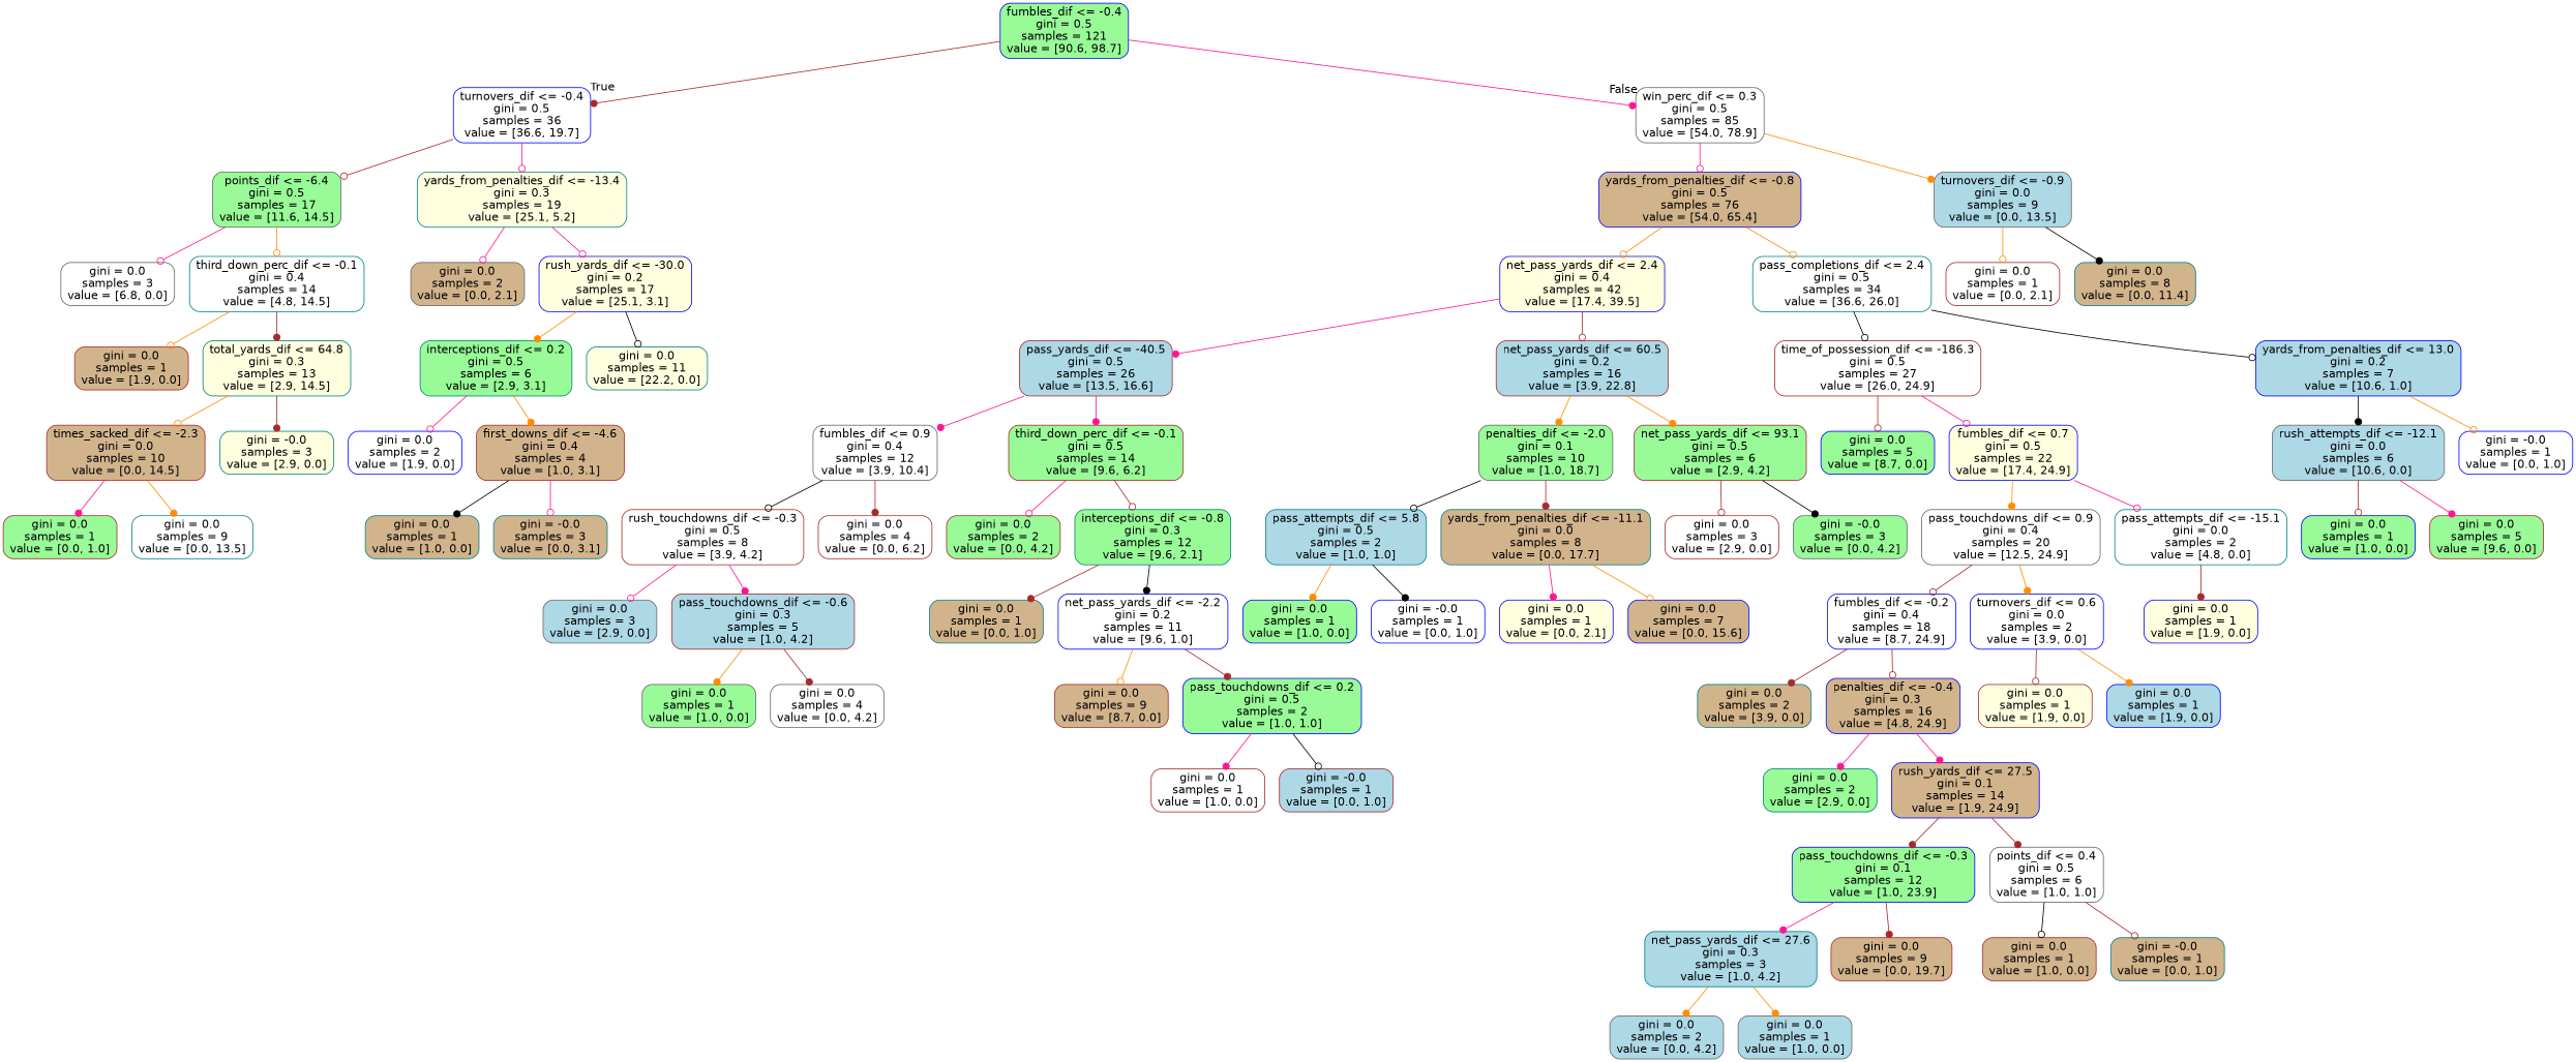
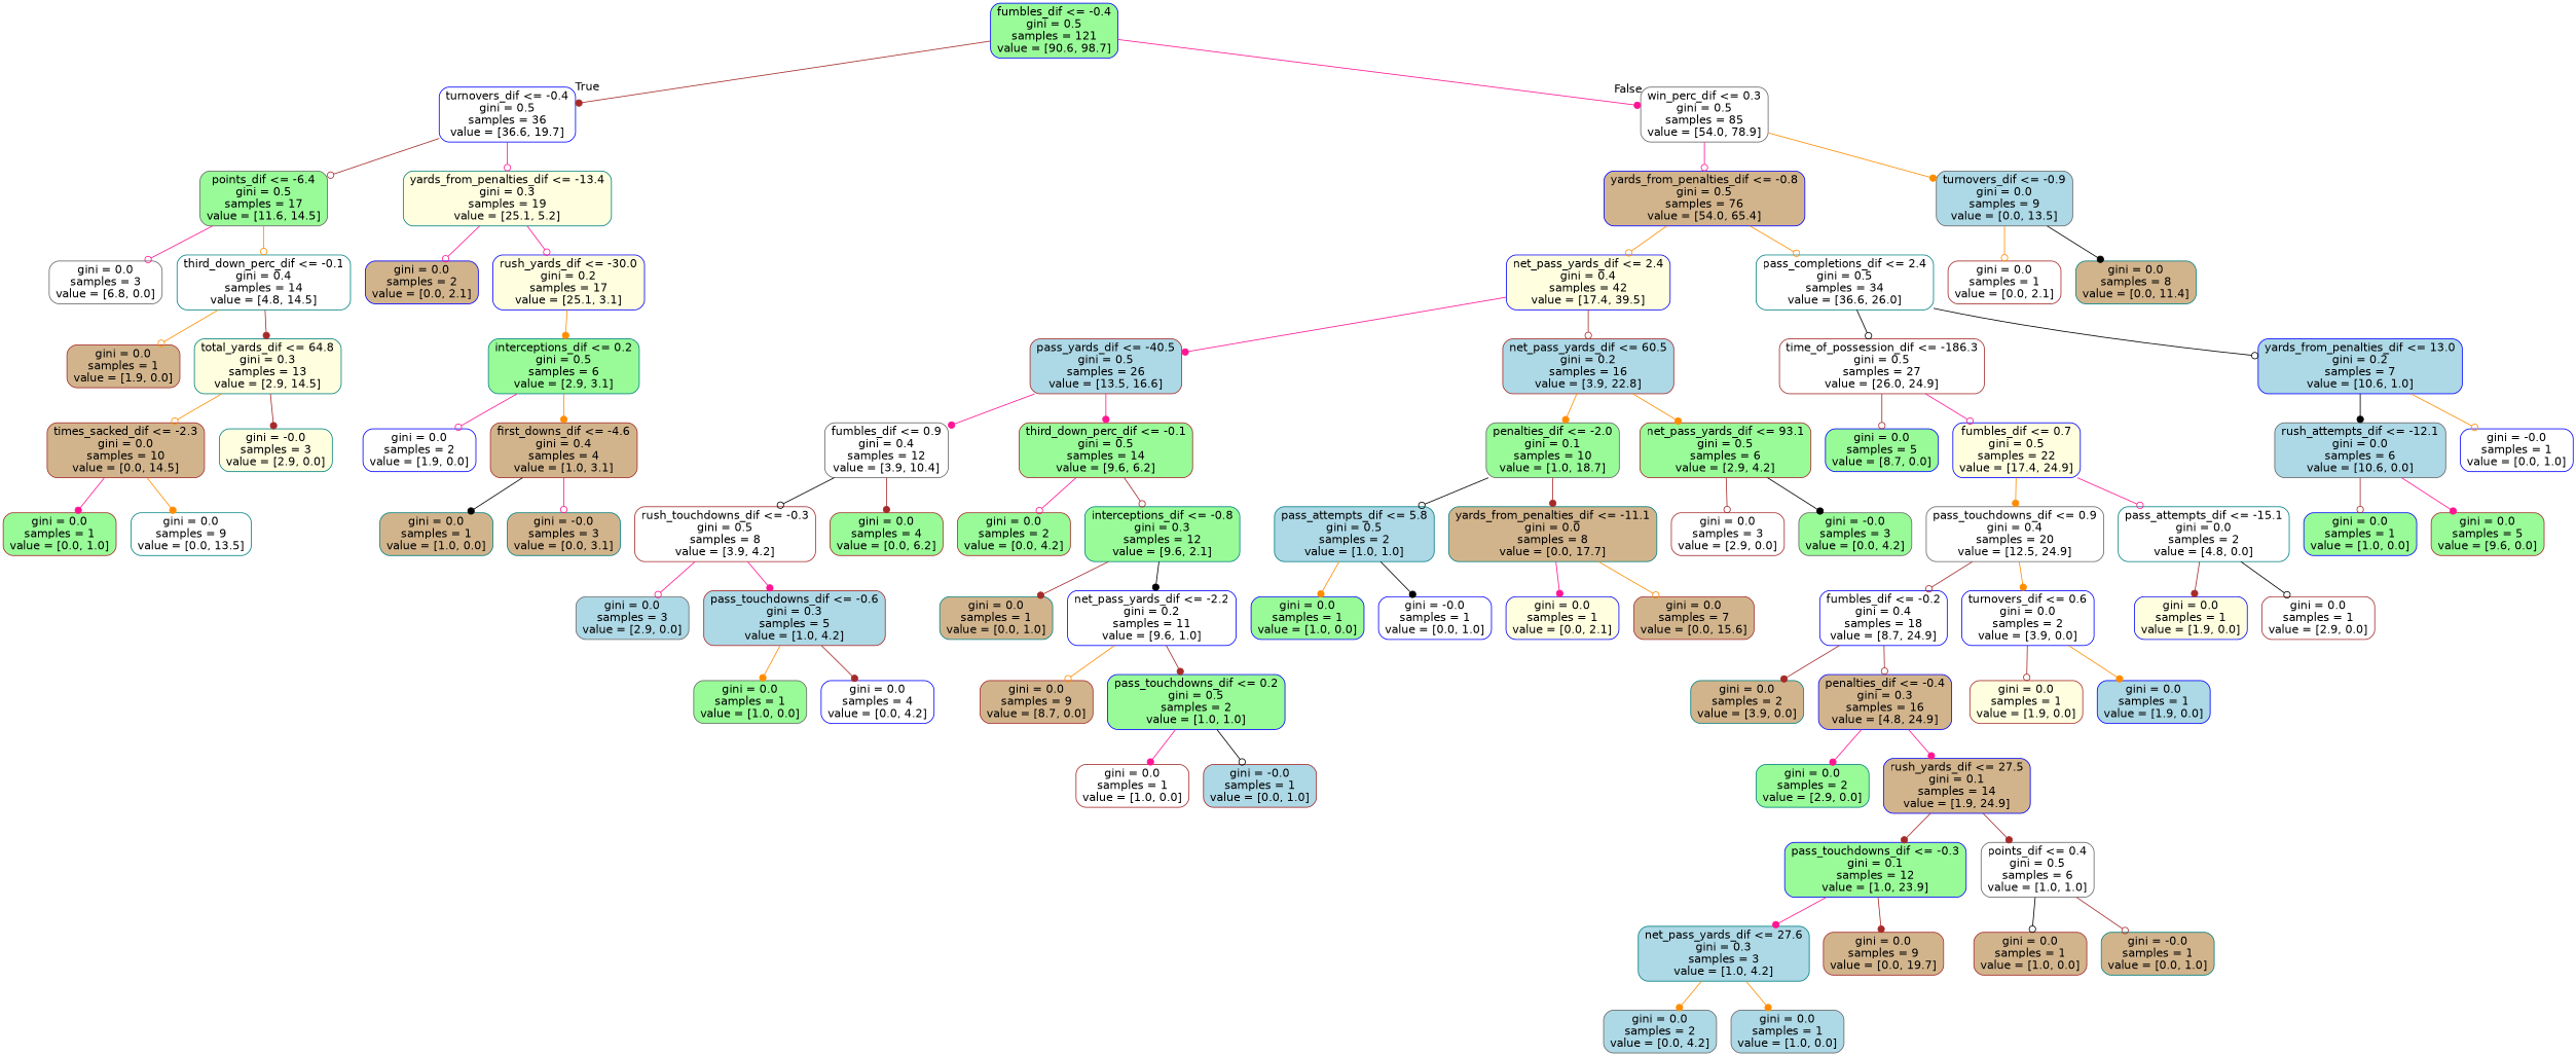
  digraph {
    node [color=brown fillcolor=white fontname=helvetica shape=box style="rounded,filled"]
    edge [arrowhead=dot color=brown fontname=helvetica]
    n1 [color=blue fillcolor=palegreen label="fumbles_dif <= -0.4\ngini = 0.5\nsamples = 121\nvalue = [90.6, 98.7]"]
    n2 [color=blue label="turnovers_dif <= -0.4\ngini = 0.5\nsamples = 36\nvalue = [36.6, 19.7]"]
    n3 [color=gray40 label="win_perc_dif <= 0.3\ngini = 0.5\nsamples = 85\nvalue = [54.0, 78.9]"]
    n4 [color=gray40 fillcolor=palegreen label="points_dif <= -6.4\ngini = 0.5\nsamples = 17\nvalue = [11.6, 14.5]"]
    n5 [color=teal fillcolor=lightyellow label="yards_from_penalties_dif <= -13.4\ngini = 0.3\nsamples = 19\nvalue = [25.1, 5.2]"]
    n6 [color=blue fillcolor=tan label="yards_from_penalties_dif <= -0.8\ngini = 0.5\nsamples = 76\nvalue = [54.0, 65.4]"]
    n7 [color=gray40 fillcolor=lightblue label="turnovers_dif <= -0.9\ngini = 0.0\nsamples = 9\nvalue = [0.0, 13.5]"]
    n8 [color=gray40 label="gini = 0.0\nsamples = 3\nvalue = [6.8, 0.0]"]
    n9 [color=teal label="third_down_perc_dif <= -0.1\ngini = 0.4\nsamples = 14\nvalue = [4.8, 14.5]"]
-   n10 [color=gray40 fillcolor=tan label="gini = 0.0\nsamples = 2\nvalue = [0.0, 2.1]"]
+   n10 [color=blue fillcolor=tan label="gini = 0.0\nsamples = 2\nvalue = [0.0, 2.1]"]
    n11 [color=blue fillcolor=lightyellow label="rush_yards_dif <= -30.0\ngini = 0.2\nsamples = 17\nvalue = [25.1, 3.1]"]
    n12 [fillcolor=tan label="gini = 0.0\nsamples = 1\nvalue = [1.9, 0.0]"]
    n13 [color=teal fillcolor=lightyellow label="total_yards_dif <= 64.8\ngini = 0.3\nsamples = 13\nvalue = [2.9, 14.5]"]
    n14 [fillcolor=tan label="times_sacked_dif <= -2.3\ngini = 0.0\nsamples = 10\nvalue = [0.0, 14.5]"]
    n15 [color=teal fillcolor=lightyellow label="gini = -0.0\nsamples = 3\nvalue = [2.9, 0.0]"]
    n16 [fillcolor=palegreen label="gini = 0.0\nsamples = 1\nvalue = [0.0, 1.0]"]
    n17 [color=teal label="gini = 0.0\nsamples = 9\nvalue = [0.0, 13.5]"]
    n18 [color=teal fillcolor=palegreen label="interceptions_dif <= 0.2\ngini = 0.5\nsamples = 6\nvalue = [2.9, 3.1]"]
-   n19 [color=teal fillcolor=lightyellow label="gini = 0.0\nsamples = 11\nvalue = [22.2, 0.0]"]
    n20 [color=blue label="gini = 0.0\nsamples = 2\nvalue = [1.9, 0.0]"]
    n21 [fillcolor=tan label="first_downs_dif <= -4.6\ngini = 0.4\nsamples = 4\nvalue = [1.0, 3.1]"]
    n22 [color=teal fillcolor=tan label="gini = 0.0\nsamples = 1\nvalue = [1.0, 0.0]"]
    n23 [color=teal fillcolor=tan label="gini = -0.0\nsamples = 3\nvalue = [0.0, 3.1]"]
    n24 [color=blue fillcolor=lightyellow label="net_pass_yards_dif <= 2.4\ngini = 0.4\nsamples = 42\nvalue = [17.4, 39.5]"]
    n25 [color=teal label="pass_completions_dif <= 2.4\ngini = 0.5\nsamples = 34\nvalue = [36.6, 26.0]"]
    n26 [label="gini = 0.0\nsamples = 1\nvalue = [0.0, 2.1]"]
    n27 [color=teal fillcolor=tan label="gini = 0.0\nsamples = 8\nvalue = [0.0, 11.4]"]
    n28 [fillcolor=lightblue label="pass_yards_dif <= -40.5\ngini = 0.5\nsamples = 26\nvalue = [13.5, 16.6]"]
    n29 [fillcolor=lightblue label="net_pass_yards_dif <= 60.5\ngini = 0.2\nsamples = 16\nvalue = [3.9, 22.8]"]
    n30 [label="time_of_possession_dif <= -186.3\ngini = 0.5\nsamples = 27\nvalue = [26.0, 24.9]"]
    n31 [color=blue fillcolor=lightblue label="yards_from_penalties_dif <= 13.0\ngini = 0.2\nsamples = 7\nvalue = [10.6, 1.0]"]
    n32 [color=gray40 label="fumbles_dif <= 0.9\ngini = 0.4\nsamples = 12\nvalue = [3.9, 10.4]"]
    n33 [fillcolor=palegreen label="third_down_perc_dif <= -0.1\ngini = 0.5\nsamples = 14\nvalue = [9.6, 6.2]"]
    n34 [color=gray40 fillcolor=palegreen label="penalties_dif <= -2.0\ngini = 0.1\nsamples = 10\nvalue = [1.0, 18.7]"]
    n35 [fillcolor=palegreen label="net_pass_yards_dif <= 93.1\ngini = 0.5\nsamples = 6\nvalue = [2.9, 4.2]"]
    n36 [label="rush_touchdowns_dif <= -0.3\ngini = 0.5\nsamples = 8\nvalue = [3.9, 4.2]"]
-   n37 [label="gini = 0.0\nsamples = 4\nvalue = [0.0, 6.2]"]
+   n37 [fillcolor=palegreen label="gini = 0.0\nsamples = 4\nvalue = [0.0, 6.2]"]
    n38 [fillcolor=palegreen label="gini = 0.0\nsamples = 2\nvalue = [0.0, 4.2]"]
    n39 [color=teal fillcolor=palegreen label="interceptions_dif <= -0.8\ngini = 0.3\nsamples = 12\nvalue = [9.6, 2.1]"]
    n40 [color=gray40 fillcolor=lightblue label="gini = 0.0\nsamples = 3\nvalue = [2.9, 0.0]"]
    n41 [fillcolor=lightblue label="pass_touchdowns_dif <= -0.6\ngini = 0.3\nsamples = 5\nvalue = [1.0, 4.2]"]
    n42 [color=gray40 fillcolor=palegreen label="gini = 0.0\nsamples = 1\nvalue = [1.0, 0.0]"]
-   n43 [color=gray40 label="gini = 0.0\nsamples = 4\nvalue = [0.0, 4.2]"]
+   n43 [color=blue label="gini = 0.0\nsamples = 4\nvalue = [0.0, 4.2]"]
    n44 [color=teal fillcolor=tan label="gini = 0.0\nsamples = 1\nvalue = [0.0, 1.0]"]
    n45 [color=blue label="net_pass_yards_dif <= -2.2\ngini = 0.2\nsamples = 11\nvalue = [9.6, 1.0]"]
    n46 [fillcolor=tan label="gini = 0.0\nsamples = 9\nvalue = [8.7, 0.0]"]
    n47 [color=blue fillcolor=palegreen label="pass_touchdowns_dif <= 0.2\ngini = 0.5\nsamples = 2\nvalue = [1.0, 1.0]"]
    n48 [label="gini = 0.0\nsamples = 1\nvalue = [1.0, 0.0]"]
    n49 [fillcolor=lightblue label="gini = -0.0\nsamples = 1\nvalue = [0.0, 1.0]"]
    n50 [color=teal fillcolor=lightblue label="pass_attempts_dif <= 5.8\ngini = 0.5\nsamples = 2\nvalue = [1.0, 1.0]"]
    n51 [color=teal fillcolor=tan label="yards_from_penalties_dif <= -11.1\ngini = 0.0\nsamples = 8\nvalue = [0.0, 17.7]"]
    n52 [label="gini = 0.0\nsamples = 3\nvalue = [2.9, 0.0]"]
    n53 [color=gray40 fillcolor=palegreen label="gini = -0.0\nsamples = 3\nvalue = [0.0, 4.2]"]
    n54 [color=blue fillcolor=palegreen label="gini = 0.0\nsamples = 1\nvalue = [1.0, 0.0]"]
    n55 [color=blue label="gini = -0.0\nsamples = 1\nvalue = [0.0, 1.0]"]
    n56 [color=blue fillcolor=lightyellow label="gini = 0.0\nsamples = 1\nvalue = [0.0, 2.1]"]
-   n57 [color=blue fillcolor=tan label="gini = 0.0\nsamples = 7\nvalue = [0.0, 15.6]"]
+   n57 [fillcolor=tan label="gini = 0.0\nsamples = 7\nvalue = [0.0, 15.6]"]
    n58 [color=blue fillcolor=palegreen label="gini = 0.0\nsamples = 5\nvalue = [8.7, 0.0]"]
    n59 [color=blue fillcolor=lightyellow label="fumbles_dif <= 0.7\ngini = 0.5\nsamples = 22\nvalue = [17.4, 24.9]"]
    n60 [color=gray40 fillcolor=lightblue label="rush_attempts_dif <= -12.1\ngini = 0.0\nsamples = 6\nvalue = [10.6, 0.0]"]
    n61 [color=blue label="gini = -0.0\nsamples = 1\nvalue = [0.0, 1.0]"]
    n62 [color=gray40 label="pass_touchdowns_dif <= 0.9\ngini = 0.4\nsamples = 20\nvalue = [12.5, 24.9]"]
    n63 [color=teal label="pass_attempts_dif <= -15.1\ngini = 0.0\nsamples = 2\nvalue = [4.8, 0.0]"]
    n64 [color=blue label="fumbles_dif <= -0.2\ngini = 0.4\nsamples = 18\nvalue = [8.7, 24.9]"]
    n65 [color=blue label="turnovers_dif <= 0.6\ngini = 0.0\nsamples = 2\nvalue = [3.9, 0.0]"]
    n66 [color=blue fillcolor=lightyellow label="gini = 0.0\nsamples = 1\nvalue = [1.9, 0.0]"]
+   n67 [label="gini = 0.0\nsamples = 1\nvalue = [2.9, 0.0]"]
    n68 [color=teal fillcolor=tan label="gini = 0.0\nsamples = 2\nvalue = [3.9, 0.0]"]
    n69 [color=blue fillcolor=tan label="penalties_dif <= -0.4\ngini = 0.3\nsamples = 16\nvalue = [4.8, 24.9]"]
    n70 [fillcolor=lightyellow label="gini = 0.0\nsamples = 1\nvalue = [1.9, 0.0]"]
    n71 [color=blue fillcolor=lightblue label="gini = 0.0\nsamples = 1\nvalue = [1.9, 0.0]"]
    n72 [color=teal fillcolor=palegreen label="gini = 0.0\nsamples = 2\nvalue = [2.9, 0.0]"]
    n73 [color=blue fillcolor=tan label="rush_yards_dif <= 27.5\ngini = 0.1\nsamples = 14\nvalue = [1.9, 24.9]"]
    n74 [color=blue fillcolor=palegreen label="pass_touchdowns_dif <= -0.3\ngini = 0.1\nsamples = 12\nvalue = [1.0, 23.9]"]
    n75 [color=gray40 label="points_dif <= 0.4\ngini = 0.5\nsamples = 6\nvalue = [1.0, 1.0]"]
    n76 [color=teal fillcolor=lightblue label="net_pass_yards_dif <= 27.6\ngini = 0.3\nsamples = 3\nvalue = [1.0, 4.2]"]
    n77 [fillcolor=tan label="gini = 0.0\nsamples = 9\nvalue = [0.0, 19.7]"]
    n78 [fillcolor=tan label="gini = 0.0\nsamples = 1\nvalue = [1.0, 0.0]"]
    n79 [color=teal fillcolor=tan label="gini = -0.0\nsamples = 1\nvalue = [0.0, 1.0]"]
    n80 [color=gray40 fillcolor=lightblue label="gini = 0.0\nsamples = 2\nvalue = [0.0, 4.2]"]
    n81 [color=gray40 fillcolor=lightblue label="gini = 0.0\nsamples = 1\nvalue = [1.0, 0.0]"]
    n82 [color=blue fillcolor=palegreen label="gini = 0.0\nsamples = 1\nvalue = [1.0, 0.0]"]
    n83 [fillcolor=palegreen label="gini = 0.0\nsamples = 5\nvalue = [9.6, 0.0]"]
    n1 -> n2 [headlabel=True labelangle=45 labeldistance=2.5]
    n1 -> n3 [color=deeppink headlabel=False labelangle=-45 labeldistance=2.5]
    n2 -> n4 [arrowhead=odot]
    n2 -> n5 [arrowhead=odot color=deeppink]
    n3 -> n6 [arrowhead=odot color=deeppink]
    n3 -> n7 [color=darkorange]
    n4 -> n8 [arrowhead=odot color=deeppink]
    n4 -> n9 [arrowhead=odot color=darkorange]
    n5 -> n10 [arrowhead=odot color=deeppink]
    n5 -> n11 [arrowhead=odot color=deeppink]
    n6 -> n24 [arrowhead=odot color=darkorange]
    n6 -> n25 [arrowhead=odot color=darkorange]
    n7 -> n26 [arrowhead=odot color=darkorange]
    n7 -> n27 [color=black]
    n9 -> n12 [arrowhead=odot color=darkorange]
    n9 -> n13
    n11 -> n18 [color=darkorange]
-   n11 -> n19 [arrowhead=odot color=black]
    n13 -> n14 [arrowhead=odot color=darkorange]
    n13 -> n15
    n14 -> n16 [color=deeppink]
    n14 -> n17 [color=darkorange]
    n18 -> n20 [arrowhead=odot color=deeppink]
    n18 -> n21 [color=darkorange]
    n21 -> n22 [color=black]
    n21 -> n23 [arrowhead=odot color=deeppink]
    n24 -> n28 [color=deeppink]
    n24 -> n29 [arrowhead=odot]
    n25 -> n30 [arrowhead=odot color=black]
    n25 -> n31 [arrowhead=odot color=black]
    n28 -> n32 [color=deeppink]
    n28 -> n33 [color=deeppink]
    n29 -> n34 [color=darkorange]
    n29 -> n35 [color=darkorange]
    n30 -> n58 [arrowhead=odot]
    n30 -> n59 [arrowhead=odot color=deeppink]
    n31 -> n60 [color=black]
    n31 -> n61 [arrowhead=odot color=darkorange]
    n32 -> n36 [arrowhead=odot color=black]
    n32 -> n37
    n33 -> n38 [arrowhead=odot color=deeppink]
    n33 -> n39 [arrowhead=odot]
    n34 -> n50 [arrowhead=odot color=black]
    n34 -> n51
    n35 -> n52 [arrowhead=odot]
    n35 -> n53 [color=black]
    n36 -> n40 [arrowhead=odot color=deeppink]
    n36 -> n41 [color=deeppink]
    n39 -> n44
    n39 -> n45 [color=black]
    n41 -> n42 [color=darkorange]
    n41 -> n43
    n45 -> n46 [arrowhead=odot color=darkorange]
    n45 -> n47
    n47 -> n48 [color=deeppink]
    n47 -> n49 [arrowhead=odot color=black]
    n50 -> n54 [color=darkorange]
    n50 -> n55 [color=black]
    n51 -> n56 [color=deeppink]
    n51 -> n57 [arrowhead=odot color=darkorange]
    n59 -> n62 [color=darkorange]
    n59 -> n63 [arrowhead=odot color=deeppink]
    n60 -> n82 [arrowhead=odot]
    n60 -> n83 [color=deeppink]
    n62 -> n64 [arrowhead=odot]
    n62 -> n65 [color=darkorange]
    n63 -> n66
+   n63 -> n67 [arrowhead=odot color=black]
    n64 -> n68
    n64 -> n69 [arrowhead=odot]
    n65 -> n70 [arrowhead=odot]
    n65 -> n71 [color=darkorange]
    n69 -> n72 [color=deeppink]
    n69 -> n73 [color=deeppink]
    n73 -> n74
    n73 -> n75
    n74 -> n76 [color=deeppink]
    n74 -> n77
    n75 -> n78 [arrowhead=odot color=black]
    n75 -> n79 [arrowhead=odot]
    n76 -> n80 [color=darkorange]
    n76 -> n81 [color=darkorange]
  }
